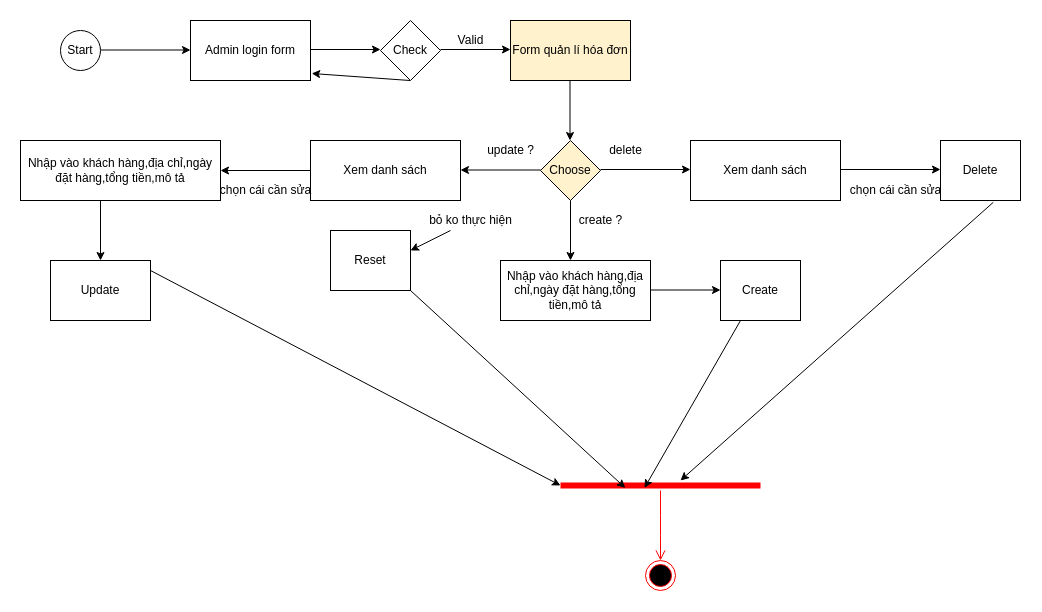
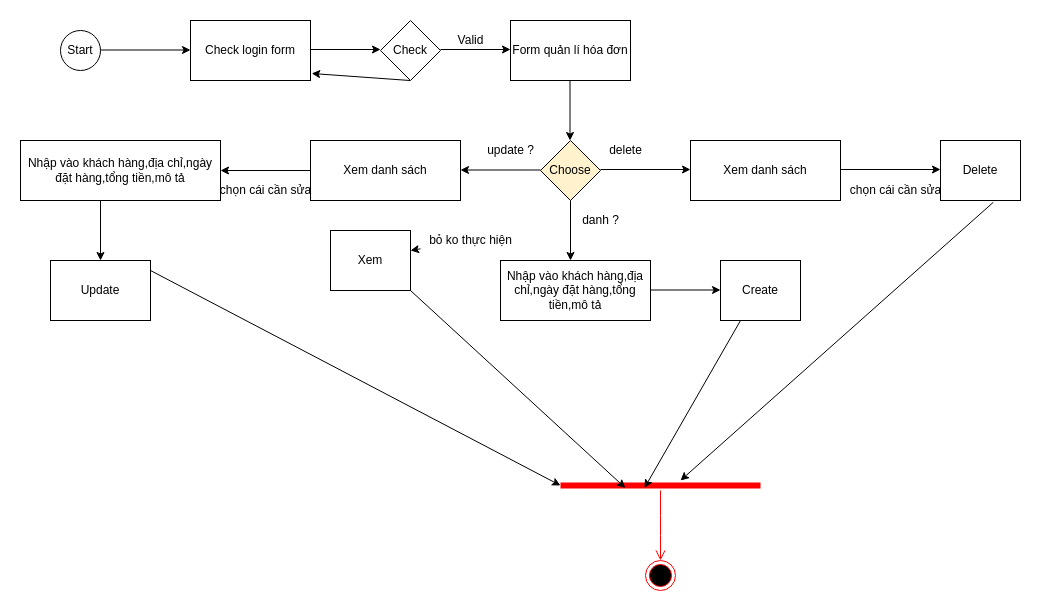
  <mxCell id="0" />
  <mxCell id="1" parent="0" />
  <mxCell id="2" value="Start" style="ellipse;whiteSpace=wrap;html=1;" parent="1" vertex="1"><mxGeometry x="60" y="30" width="40" height="40" as="geometry" /></mxCell>
  <mxCell id="3" value="" style="endArrow=classic;html=1;" parent="1" edge="1"><mxGeometry width="50" height="50" relative="1" as="geometry"><mxPoint x="100" y="49.5" as="sourcePoint" /><mxPoint x="190" y="49.5" as="targetPoint" /></mxGeometry></mxCell>
- <mxCell id="4" value="Admin login form" style="rounded=0;whiteSpace=wrap;html=1;" parent="1" vertex="1"><mxGeometry x="190" y="20" width="120" height="60" as="geometry" /></mxCell>
+ <mxCell id="4" value="Check login form" style="rounded=0;whiteSpace=wrap;html=1;" parent="1" vertex="1"><mxGeometry x="190" y="20" width="120" height="60" as="geometry" /></mxCell>
  <mxCell id="5" value="" style="endArrow=classic;html=1;" parent="1" edge="1"><mxGeometry width="50" height="50" relative="1" as="geometry"><mxPoint x="310" y="49" as="sourcePoint" /><mxPoint x="380" y="49" as="targetPoint" /></mxGeometry></mxCell>
  <mxCell id="6" value="Check" style="rhombus;whiteSpace=wrap;html=1;" parent="1" vertex="1"><mxGeometry x="380" y="20" width="60" height="60" as="geometry" /></mxCell>
  <mxCell id="7" value="" style="endArrow=classic;html=1;" parent="1" edge="1"><mxGeometry width="50" height="50" relative="1" as="geometry"><mxPoint x="440" y="49" as="sourcePoint" /><mxPoint x="510" y="49" as="targetPoint" /></mxGeometry></mxCell>
- <mxCell id="8" value="Form quản lí hóa đơn" style="rounded=0;whiteSpace=wrap;html=1;fillColor=#fff2cc;" parent="1" vertex="1"><mxGeometry x="510" y="20" width="120" height="60" as="geometry" /></mxCell>
+ <mxCell id="8" value="Form quản lí hóa đơn" style="rounded=0;whiteSpace=wrap;html=1;" parent="1" vertex="1"><mxGeometry x="510" y="20" width="120" height="60" as="geometry" /></mxCell>
  <mxCell id="9" value="Valid" style="text;html=1;align=center;verticalAlign=middle;resizable=0;points=[];;autosize=1;" parent="1" vertex="1"><mxGeometry x="450" y="30" width="40" height="20" as="geometry" /></mxCell>
  <mxCell id="10" value="" style="endArrow=classic;html=1;entryX=1.01;entryY=0.883;entryDx=0;entryDy=0;entryPerimeter=0;" parent="1" target="4" edge="1"><mxGeometry width="50" height="50" relative="1" as="geometry"><mxPoint x="409.5" y="80" as="sourcePoint" /><mxPoint x="409.5" y="140" as="targetPoint" /></mxGeometry></mxCell>
  <mxCell id="11" value="" style="endArrow=classic;html=1;" parent="1" edge="1"><mxGeometry width="50" height="50" relative="1" as="geometry"><mxPoint x="569.5" y="80" as="sourcePoint" /><mxPoint x="569.5" y="140" as="targetPoint" /></mxGeometry></mxCell>
  <mxCell id="12" value="Nhập vào khách hàng,địa chỉ,ngày đặt hàng,tổng tiền,mô tả" style="rounded=0;whiteSpace=wrap;html=1;" parent="1" vertex="1"><mxGeometry x="500" y="260" width="150" height="60" as="geometry" /></mxCell>
  <mxCell id="13" value="" style="endArrow=classic;html=1;" parent="1" edge="1"><mxGeometry width="50" height="50" relative="1" as="geometry"><mxPoint x="570" y="200" as="sourcePoint" /><mxPoint x="570" y="260" as="targetPoint" /></mxGeometry></mxCell>
  <mxCell id="14" value="Choose" style="rhombus;whiteSpace=wrap;html=1;fillColor=#fff2cc;" parent="1" vertex="1"><mxGeometry x="540" y="140" width="60" height="60" as="geometry" /></mxCell>
  <mxCell id="15" value="" style="shape=line;html=1;strokeWidth=6;strokeColor=#ff0000;" parent="1" vertex="1"><mxGeometry x="560" y="480" width="200" height="10" as="geometry" /></mxCell>
  <mxCell id="16" value="" style="edgeStyle=orthogonalEdgeStyle;html=1;verticalAlign=bottom;endArrow=open;endSize=8;strokeColor=#ff0000;" parent="1" source="15" edge="1"><mxGeometry relative="1" as="geometry"><mxPoint x="660" y="560" as="targetPoint" /></mxGeometry></mxCell>
  <mxCell id="17" value="" style="ellipse;html=1;shape=endState;fillColor=#000000;strokeColor=#ff0000;" parent="1" vertex="1"><mxGeometry x="645" y="560" width="30" height="30" as="geometry" /></mxCell>
- <mxCell id="18" value="create ?" style="text;html=1;align=center;verticalAlign=middle;resizable=0;points=[];;autosize=1;" parent="1" vertex="1"><mxGeometry x="570" y="210" width="60" height="20" as="geometry" /></mxCell>
+ <mxCell id="18" value="danh ?" style="text;html=1;align=center;verticalAlign=middle;resizable=0;points=[];;autosize=1;" parent="1" vertex="1"><mxGeometry x="570" y="210" width="60" height="20" as="geometry" /></mxCell>
  <mxCell id="19" value="" style="endArrow=classic;html=1;" parent="1" edge="1"><mxGeometry width="50" height="50" relative="1" as="geometry"><mxPoint x="650" y="289.5" as="sourcePoint" /><mxPoint x="720" y="289.5" as="targetPoint" /></mxGeometry></mxCell>
  <mxCell id="20" value="Create" style="rounded=0;whiteSpace=wrap;html=1;" parent="1" vertex="1"><mxGeometry x="720" y="260" width="80" height="60" as="geometry" /></mxCell>
  <mxCell id="21" value="" style="endArrow=classic;html=1;" parent="1" edge="1"><mxGeometry width="50" height="50" relative="1" as="geometry"><mxPoint x="540" y="169.5" as="sourcePoint" /><mxPoint x="460" y="169.5" as="targetPoint" /></mxGeometry></mxCell>
  <mxCell id="22" value="update ?" style="text;html=1;align=center;verticalAlign=middle;resizable=0;points=[];;autosize=1;" parent="1" vertex="1"><mxGeometry x="480" y="140" width="60" height="20" as="geometry" /></mxCell>
  <mxCell id="23" value="Xem danh sách" style="rounded=0;whiteSpace=wrap;html=1;" parent="1" vertex="1"><mxGeometry x="310" y="140" width="150" height="60" as="geometry" /></mxCell>
  <mxCell id="24" value="" style="endArrow=classic;html=1;" parent="1" target="26" edge="1"><mxGeometry width="50" height="50" relative="1" as="geometry"><mxPoint x="310" y="170" as="sourcePoint" /><mxPoint x="230" y="170" as="targetPoint" /></mxGeometry></mxCell>
  <mxCell id="25" value="chọn cái cần sửa" style="text;html=1;align=center;verticalAlign=middle;resizable=0;points=[];;autosize=1;" parent="1" vertex="1"><mxGeometry x="210" y="180" width="110" height="20" as="geometry" /></mxCell>
  <mxCell id="26" value="Nhập vào khách hàng,địa chỉ,ngày đặt hàng,tổng tiền,mô tả" style="rounded=0;whiteSpace=wrap;html=1;" parent="1" vertex="1"><mxGeometry x="20" y="140" width="200" height="60" as="geometry" /></mxCell>
  <mxCell id="27" value="" style="endArrow=classic;html=1;" parent="1" edge="1"><mxGeometry width="50" height="50" relative="1" as="geometry"><mxPoint x="600" y="169" as="sourcePoint" /><mxPoint x="690" y="169" as="targetPoint" /></mxGeometry></mxCell>
  <mxCell id="28" value="delete" style="text;html=1;align=center;verticalAlign=middle;resizable=0;points=[];;autosize=1;" parent="1" vertex="1"><mxGeometry x="600" y="140" width="50" height="20" as="geometry" /></mxCell>
  <mxCell id="29" value="Xem danh sách" style="rounded=0;whiteSpace=wrap;html=1;" parent="1" vertex="1"><mxGeometry x="690" y="140" width="150" height="60" as="geometry" /></mxCell>
  <mxCell id="30" value="" style="endArrow=classic;html=1;" parent="1" edge="1"><mxGeometry width="50" height="50" relative="1" as="geometry"><mxPoint x="840" y="169" as="sourcePoint" /><mxPoint x="940" y="169" as="targetPoint" /></mxGeometry></mxCell>
  <mxCell id="31" value="chọn cái cần sửa" style="text;html=1;align=center;verticalAlign=middle;resizable=0;points=[];;autosize=1;" parent="1" vertex="1"><mxGeometry x="840" y="180" width="110" height="20" as="geometry" /></mxCell>
  <mxCell id="32" value="Delete" style="rounded=0;whiteSpace=wrap;html=1;" parent="1" vertex="1"><mxGeometry x="940" y="140" width="80" height="60" as="geometry" /></mxCell>
  <mxCell id="33" value="" style="endArrow=classic;html=1;entryX=0.42;entryY=0.74;entryDx=0;entryDy=0;entryPerimeter=0;exitX=0.25;exitY=1;exitDx=0;exitDy=0;" parent="1" source="20" target="15" edge="1"><mxGeometry width="50" height="50" relative="1" as="geometry"><mxPoint x="640" y="420" as="sourcePoint" /><mxPoint x="690" y="370" as="targetPoint" /></mxGeometry></mxCell>
  <mxCell id="34" value="" style="endArrow=classic;html=1;exitX=0.66;exitY=1.03;exitDx=0;exitDy=0;exitPerimeter=0;" parent="1" source="32" edge="1"><mxGeometry width="50" height="50" relative="1" as="geometry"><mxPoint x="910" y="400" as="sourcePoint" /><mxPoint x="680" y="480" as="targetPoint" /></mxGeometry></mxCell>
  <mxCell id="35" value="" style="endArrow=classic;html=1;" parent="1" source="37" edge="1"><mxGeometry width="50" height="50" relative="1" as="geometry"><mxPoint x="390" y="280" as="sourcePoint" /><mxPoint x="410" y="250" as="targetPoint" /></mxGeometry></mxCell>
- <mxCell id="36" value="Reset" style="rounded=0;whiteSpace=wrap;html=1;" parent="1" vertex="1"><mxGeometry x="330" y="230" width="80" height="60" as="geometry" /></mxCell>
- <mxCell id="37" value="bỏ ko thực hiện" style="text;html=1;align=center;verticalAlign=middle;resizable=0;points=[];;autosize=1;" parent="1" vertex="1"><mxGeometry x="420" y="210" width="100" height="20" as="geometry" /></mxCell>
+ <mxCell id="36" value="Xem" style="rounded=0;whiteSpace=wrap;html=1;" parent="1" vertex="1"><mxGeometry x="330" y="230" width="80" height="60" as="geometry" /></mxCell>
+ <mxCell id="37" value="bỏ ko thực hiện" style="text;html=1;align=center;verticalAlign=middle;resizable=0;points=[];;autosize=1;" parent="1" vertex="1"><mxGeometry x="420" y="230" width="100" height="20" as="geometry" /></mxCell>
  <mxCell id="38" value="" style="endArrow=classic;html=1;entryX=0.324;entryY=0.74;entryDx=0;entryDy=0;entryPerimeter=0;exitX=1;exitY=1;exitDx=0;exitDy=0;exitPerimeter=0;" parent="1" source="36" target="15" edge="1"><mxGeometry width="50" height="50" relative="1" as="geometry"><mxPoint x="420" y="330" as="sourcePoint" /><mxPoint x="470" y="280" as="targetPoint" /></mxGeometry></mxCell>
  <mxCell id="39" value="" style="endArrow=classic;html=1;exitX=0.4;exitY=1;exitDx=0;exitDy=0;exitPerimeter=0;" edge="1" parent="1" source="26"><mxGeometry width="50" height="50" relative="1" as="geometry"><mxPoint x="90" y="310" as="sourcePoint" /><mxPoint x="100" y="260" as="targetPoint" /></mxGeometry></mxCell>
  <mxCell id="40" value="Update" style="rounded=0;whiteSpace=wrap;html=1;" vertex="1" parent="1"><mxGeometry x="50" y="260" width="100" height="60" as="geometry" /></mxCell>
  <mxCell id="41" value="" style="endArrow=classic;html=1;entryX=0;entryY=0.5;entryDx=0;entryDy=0;entryPerimeter=0;exitX=1;exitY=1;exitDx=0;exitDy=0;exitPerimeter=0;" edge="1" parent="1" target="15"><mxGeometry width="50" height="50" relative="1" as="geometry"><mxPoint x="150" y="270" as="sourcePoint" /><mxPoint x="364.8" y="467.4" as="targetPoint" /></mxGeometry></mxCell>
